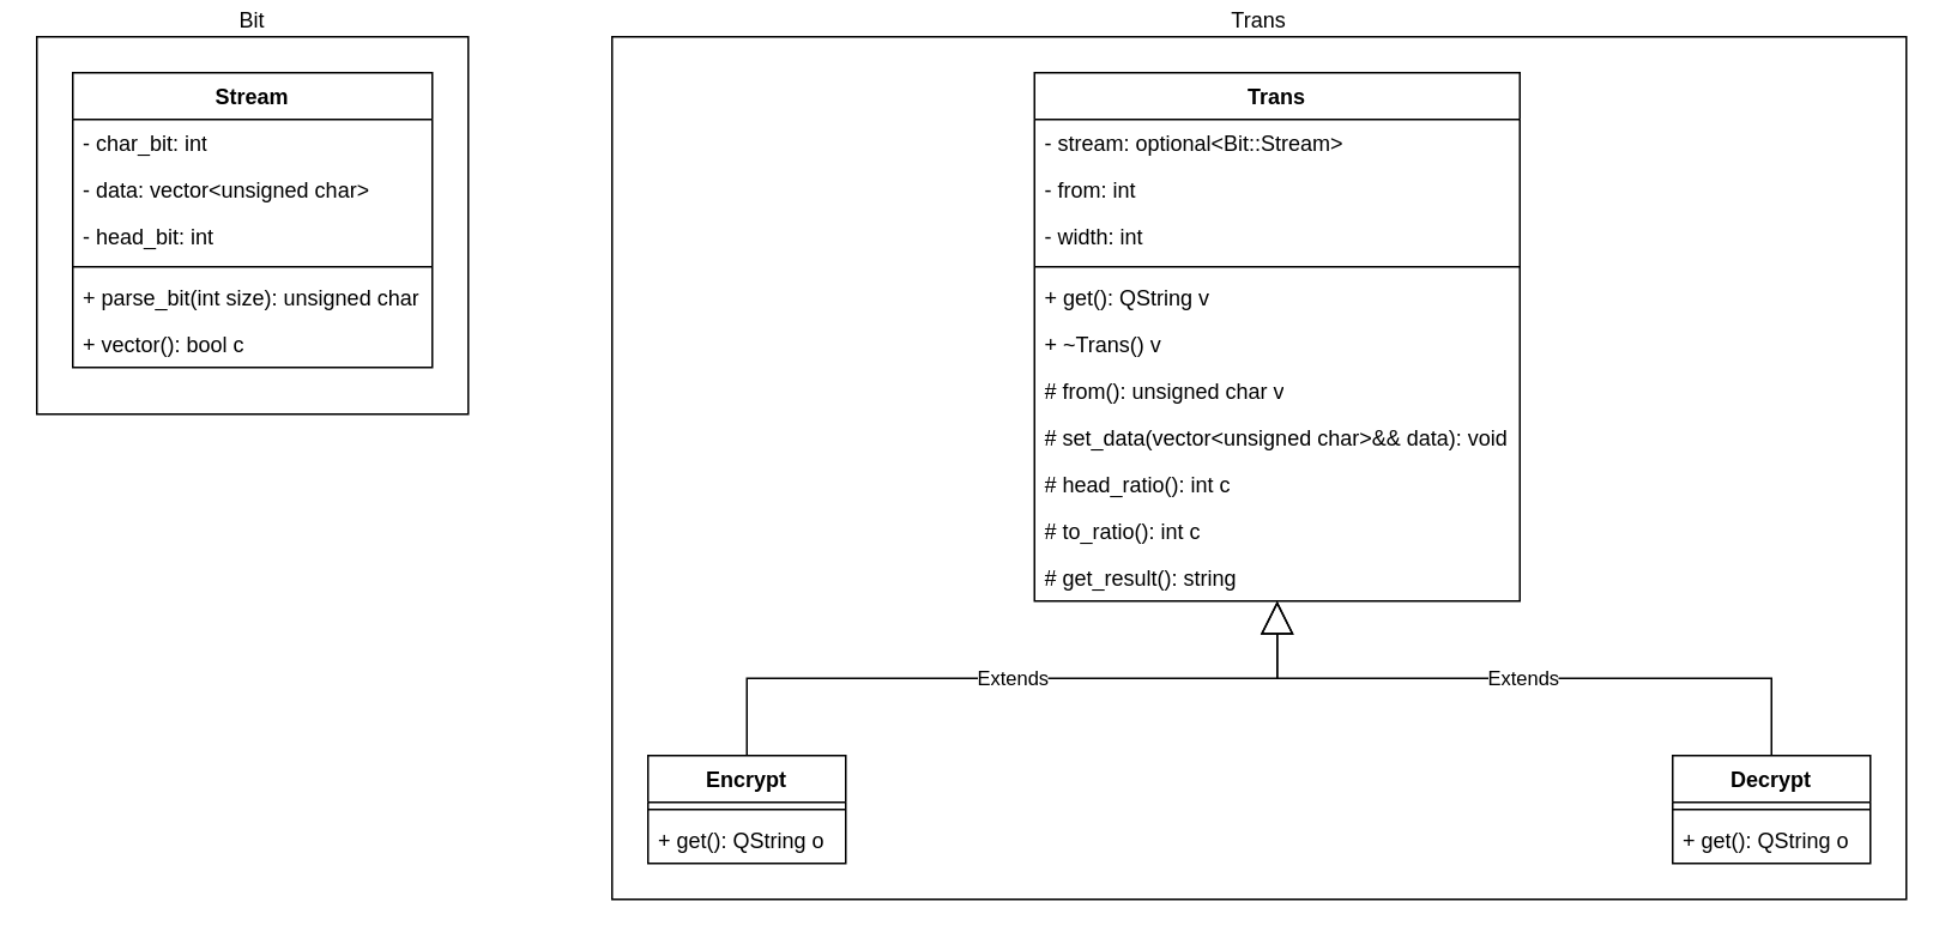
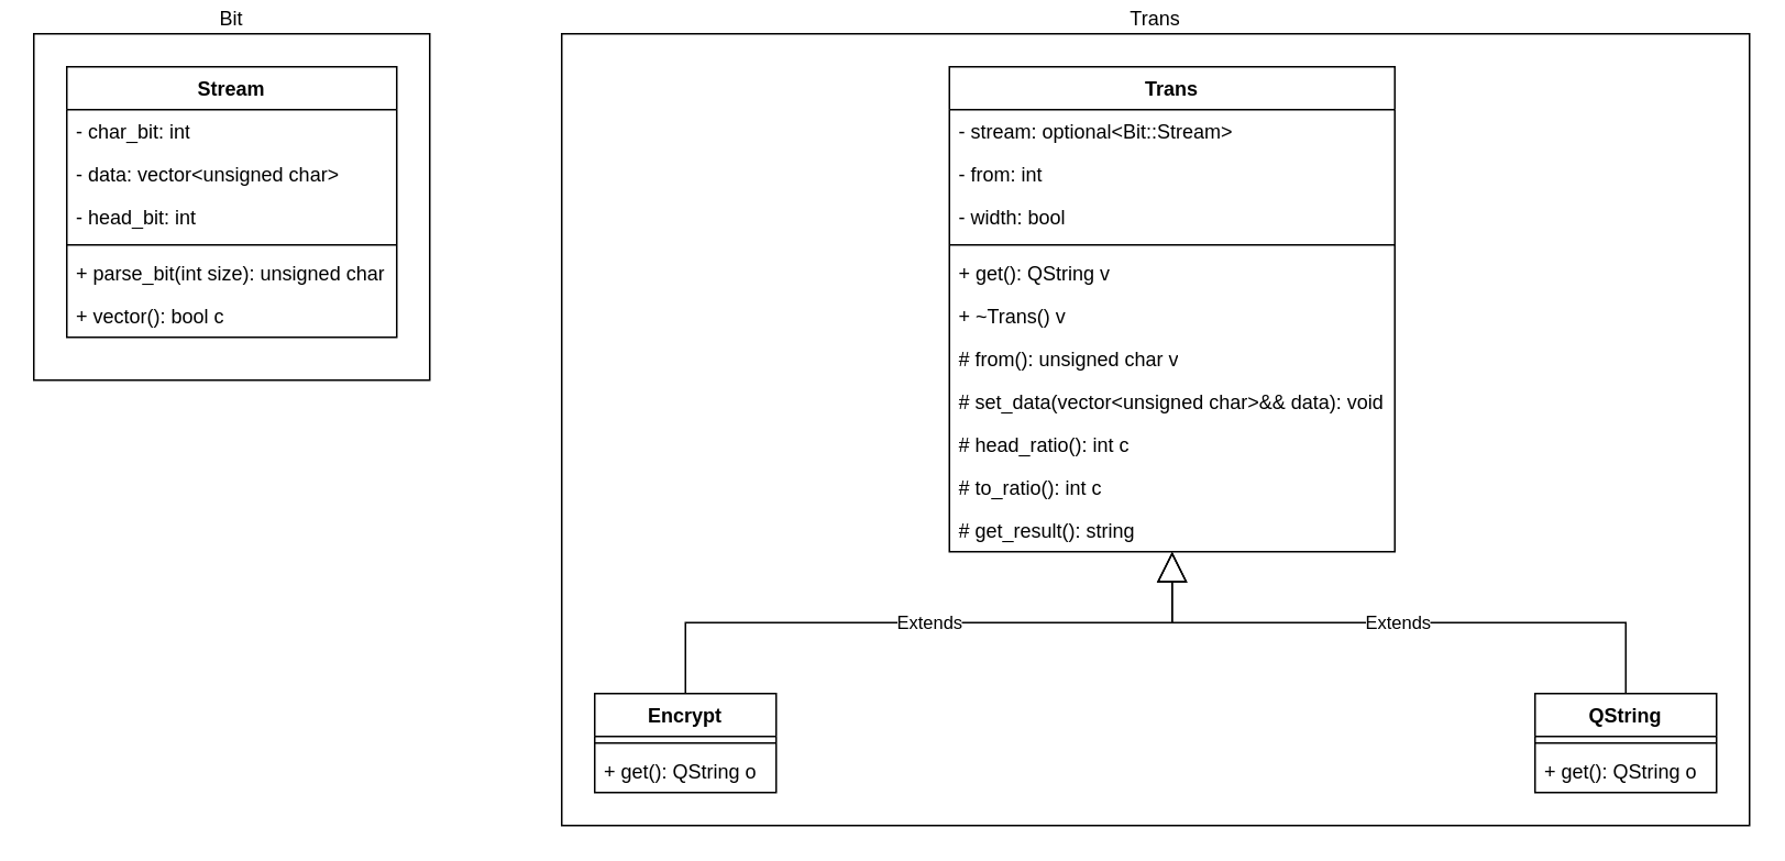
  <mxCell id="0" />
  <mxCell id="1" parent="0" />
  <mxCell id="2" value="Trans" style="rounded=0;whiteSpace=wrap;html=1;labelPosition=center;verticalLabelPosition=top;align=center;verticalAlign=bottom;fillColor=none;" parent="1" vertex="1"><mxGeometry x="340" y="20" width="720" height="480" as="geometry" /></mxCell>
  <mxCell id="3" value="Bit" style="rounded=0;whiteSpace=wrap;html=1;fillColor=none;labelPosition=center;verticalLabelPosition=top;align=center;verticalAlign=bottom;" parent="1" vertex="1"><mxGeometry x="20" y="20" width="240" height="210" as="geometry" /></mxCell>
  <mxCell id="4" value="Stream" style="swimlane;fontStyle=1;align=center;verticalAlign=top;childLayout=stackLayout;horizontal=1;startSize=26;horizontalStack=0;resizeParent=1;resizeParentMax=0;resizeLast=0;collapsible=1;marginBottom=0;whiteSpace=wrap;html=1;" parent="1" vertex="1"><mxGeometry x="40" y="40" width="200" height="164" as="geometry" /></mxCell>
  <mxCell id="5" value="- char_bit: int" style="text;strokeColor=none;fillColor=none;align=left;verticalAlign=top;spacingLeft=4;spacingRight=4;overflow=hidden;rotatable=0;points=[[0,0.5],[1,0.5]];portConstraint=eastwest;whiteSpace=wrap;html=1;" parent="4" vertex="1"><mxGeometry y="26" width="200" height="26" as="geometry" /></mxCell>
  <mxCell id="6" value="- data: vector&amp;lt;unsigned char&amp;gt;" style="text;strokeColor=none;fillColor=none;align=left;verticalAlign=top;spacingLeft=4;spacingRight=4;overflow=hidden;rotatable=0;points=[[0,0.5],[1,0.5]];portConstraint=eastwest;whiteSpace=wrap;html=1;" parent="4" vertex="1"><mxGeometry y="52" width="200" height="26" as="geometry" /></mxCell>
  <mxCell id="7" value="- head_bit: int" style="text;strokeColor=none;fillColor=none;align=left;verticalAlign=top;spacingLeft=4;spacingRight=4;overflow=hidden;rotatable=0;points=[[0,0.5],[1,0.5]];portConstraint=eastwest;whiteSpace=wrap;html=1;" parent="4" vertex="1"><mxGeometry y="78" width="200" height="26" as="geometry" /></mxCell>
  <mxCell id="8" value="" style="line;strokeWidth=1;fillColor=none;align=left;verticalAlign=middle;spacingTop=-1;spacingLeft=3;spacingRight=3;rotatable=0;labelPosition=right;points=[];portConstraint=eastwest;strokeColor=inherit;" parent="4" vertex="1"><mxGeometry y="104" width="200" height="8" as="geometry" /></mxCell>
  <mxCell id="9" value="+ parse_bit(int size): unsigned char" style="text;strokeColor=none;fillColor=none;align=left;verticalAlign=top;spacingLeft=4;spacingRight=4;overflow=hidden;rotatable=0;points=[[0,0.5],[1,0.5]];portConstraint=eastwest;whiteSpace=wrap;html=1;" parent="4" vertex="1"><mxGeometry y="112" width="200" height="26" as="geometry" /></mxCell>
  <mxCell id="10" value="+ vector(): bool c" style="text;strokeColor=none;fillColor=none;align=left;verticalAlign=top;spacingLeft=4;spacingRight=4;overflow=hidden;rotatable=0;points=[[0,0.5],[1,0.5]];portConstraint=eastwest;whiteSpace=wrap;html=1;" parent="4" vertex="1"><mxGeometry y="138" width="200" height="26" as="geometry" /></mxCell>
  <mxCell id="11" value="Trans" style="swimlane;fontStyle=1;align=center;verticalAlign=top;childLayout=stackLayout;horizontal=1;startSize=26;horizontalStack=0;resizeParent=1;resizeParentMax=0;resizeLast=0;collapsible=1;marginBottom=0;whiteSpace=wrap;html=1;" parent="1" vertex="1"><mxGeometry x="575" y="40" width="270" height="294" as="geometry" /></mxCell>
  <mxCell id="12" value="- stream: optional&amp;lt;Bit::Stream&amp;gt;" style="text;strokeColor=none;fillColor=none;align=left;verticalAlign=top;spacingLeft=4;spacingRight=4;overflow=hidden;rotatable=0;points=[[0,0.5],[1,0.5]];portConstraint=eastwest;whiteSpace=wrap;html=1;" parent="11" vertex="1"><mxGeometry y="26" width="270" height="26" as="geometry" /></mxCell>
  <mxCell id="13" value="- from: int" style="text;strokeColor=none;fillColor=none;align=left;verticalAlign=top;spacingLeft=4;spacingRight=4;overflow=hidden;rotatable=0;points=[[0,0.5],[1,0.5]];portConstraint=eastwest;whiteSpace=wrap;html=1;" vertex="1" parent="11"><mxGeometry y="52" width="270" height="26" as="geometry" /></mxCell>
- <mxCell id="14" value="- width: int" style="text;strokeColor=none;fillColor=none;align=left;verticalAlign=top;spacingLeft=4;spacingRight=4;overflow=hidden;rotatable=0;points=[[0,0.5],[1,0.5]];portConstraint=eastwest;whiteSpace=wrap;html=1;" parent="11" vertex="1"><mxGeometry y="78" width="270" height="26" as="geometry" /></mxCell>
+ <mxCell id="14" value="- width: bool" style="text;strokeColor=none;fillColor=none;align=left;verticalAlign=top;spacingLeft=4;spacingRight=4;overflow=hidden;rotatable=0;points=[[0,0.5],[1,0.5]];portConstraint=eastwest;whiteSpace=wrap;html=1;" parent="11" vertex="1"><mxGeometry y="78" width="270" height="26" as="geometry" /></mxCell>
  <mxCell id="15" value="" style="line;strokeWidth=1;fillColor=none;align=left;verticalAlign=middle;spacingTop=-1;spacingLeft=3;spacingRight=3;rotatable=0;labelPosition=right;points=[];portConstraint=eastwest;strokeColor=inherit;" parent="11" vertex="1"><mxGeometry y="104" width="270" height="8" as="geometry" /></mxCell>
  <mxCell id="16" value="+ get(): QString v" style="text;strokeColor=none;fillColor=none;align=left;verticalAlign=top;spacingLeft=4;spacingRight=4;overflow=hidden;rotatable=0;points=[[0,0.5],[1,0.5]];portConstraint=eastwest;whiteSpace=wrap;html=1;" parent="11" vertex="1"><mxGeometry y="112" width="270" height="26" as="geometry" /></mxCell>
  <mxCell id="17" value="+ ~Trans() v" style="text;strokeColor=none;fillColor=none;align=left;verticalAlign=top;spacingLeft=4;spacingRight=4;overflow=hidden;rotatable=0;points=[[0,0.5],[1,0.5]];portConstraint=eastwest;whiteSpace=wrap;html=1;" parent="11" vertex="1"><mxGeometry y="138" width="270" height="26" as="geometry" /></mxCell>
  <mxCell id="18" value="# from(): unsigned char v" style="text;strokeColor=none;fillColor=none;align=left;verticalAlign=top;spacingLeft=4;spacingRight=4;overflow=hidden;rotatable=0;points=[[0,0.5],[1,0.5]];portConstraint=eastwest;whiteSpace=wrap;html=1;" parent="11" vertex="1"><mxGeometry y="164" width="270" height="26" as="geometry" /></mxCell>
  <mxCell id="19" value="# set_data(vector&amp;lt;unsigned char&amp;gt;&amp;amp;&amp;amp; data): void" style="text;strokeColor=none;fillColor=none;align=left;verticalAlign=top;spacingLeft=4;spacingRight=4;overflow=hidden;rotatable=0;points=[[0,0.5],[1,0.5]];portConstraint=eastwest;whiteSpace=wrap;html=1;" parent="11" vertex="1"><mxGeometry y="190" width="270" height="26" as="geometry" /></mxCell>
  <mxCell id="20" value="# head_ratio(): int c" style="text;strokeColor=none;fillColor=none;align=left;verticalAlign=top;spacingLeft=4;spacingRight=4;overflow=hidden;rotatable=0;points=[[0,0.5],[1,0.5]];portConstraint=eastwest;whiteSpace=wrap;html=1;" parent="11" vertex="1"><mxGeometry y="216" width="270" height="26" as="geometry" /></mxCell>
  <mxCell id="21" value="# to_ratio(): int c" style="text;strokeColor=none;fillColor=none;align=left;verticalAlign=top;spacingLeft=4;spacingRight=4;overflow=hidden;rotatable=0;points=[[0,0.5],[1,0.5]];portConstraint=eastwest;whiteSpace=wrap;html=1;" parent="11" vertex="1"><mxGeometry y="242" width="270" height="26" as="geometry" /></mxCell>
  <mxCell id="22" value="# get_result(): string" style="text;strokeColor=none;fillColor=none;align=left;verticalAlign=top;spacingLeft=4;spacingRight=4;overflow=hidden;rotatable=0;points=[[0,0.5],[1,0.5]];portConstraint=eastwest;whiteSpace=wrap;html=1;" parent="11" vertex="1"><mxGeometry y="268" width="270" height="26" as="geometry" /></mxCell>
  <mxCell id="23" value="Encrypt" style="swimlane;fontStyle=1;align=center;verticalAlign=top;childLayout=stackLayout;horizontal=1;startSize=26;horizontalStack=0;resizeParent=1;resizeParentMax=0;resizeLast=0;collapsible=1;marginBottom=0;whiteSpace=wrap;html=1;" parent="1" vertex="1"><mxGeometry x="360" y="420" width="110" height="60" as="geometry" /></mxCell>
  <mxCell id="24" value="" style="line;strokeWidth=1;fillColor=none;align=left;verticalAlign=middle;spacingTop=-1;spacingLeft=3;spacingRight=3;rotatable=0;labelPosition=right;points=[];portConstraint=eastwest;strokeColor=inherit;" parent="23" vertex="1"><mxGeometry y="26" width="110" height="8" as="geometry" /></mxCell>
  <mxCell id="25" value="+ get(): QString o" style="text;strokeColor=none;fillColor=none;align=left;verticalAlign=top;spacingLeft=4;spacingRight=4;overflow=hidden;rotatable=0;points=[[0,0.5],[1,0.5]];portConstraint=eastwest;whiteSpace=wrap;html=1;" parent="23" vertex="1"><mxGeometry y="34" width="110" height="26" as="geometry" /></mxCell>
- <mxCell id="26" value="Decrypt" style="swimlane;fontStyle=1;align=center;verticalAlign=top;childLayout=stackLayout;horizontal=1;startSize=26;horizontalStack=0;resizeParent=1;resizeParentMax=0;resizeLast=0;collapsible=1;marginBottom=0;whiteSpace=wrap;html=1;" parent="1" vertex="1"><mxGeometry x="930" y="420" width="110" height="60" as="geometry" /></mxCell>
+ <mxCell id="26" value="QString" style="swimlane;fontStyle=1;align=center;verticalAlign=top;childLayout=stackLayout;horizontal=1;startSize=26;horizontalStack=0;resizeParent=1;resizeParentMax=0;resizeLast=0;collapsible=1;marginBottom=0;whiteSpace=wrap;html=1;" parent="1" vertex="1"><mxGeometry x="930" y="420" width="110" height="60" as="geometry" /></mxCell>
  <mxCell id="27" value="" style="line;strokeWidth=1;fillColor=none;align=left;verticalAlign=middle;spacingTop=-1;spacingLeft=3;spacingRight=3;rotatable=0;labelPosition=right;points=[];portConstraint=eastwest;strokeColor=inherit;" parent="26" vertex="1"><mxGeometry y="26" width="110" height="8" as="geometry" /></mxCell>
  <mxCell id="28" value="+ get(): QString o" style="text;strokeColor=none;fillColor=none;align=left;verticalAlign=top;spacingLeft=4;spacingRight=4;overflow=hidden;rotatable=0;points=[[0,0.5],[1,0.5]];portConstraint=eastwest;whiteSpace=wrap;html=1;" parent="26" vertex="1"><mxGeometry y="34" width="110" height="26" as="geometry" /></mxCell>
  <mxCell id="29" value="Extends" style="endArrow=block;endSize=16;endFill=0;html=1;rounded=0;edgeStyle=elbowEdgeStyle;elbow=vertical;" parent="1" source="23" target="11" edge="1"><mxGeometry width="160" relative="1" as="geometry"><mxPoint x="160" y="220" as="sourcePoint" /><mxPoint x="320" y="220" as="targetPoint" /></mxGeometry></mxCell>
  <mxCell id="30" value="Extends" style="endArrow=block;endSize=16;endFill=0;html=1;rounded=0;edgeStyle=elbowEdgeStyle;elbow=vertical;" parent="1" source="26" target="11" edge="1"><mxGeometry width="160" relative="1" as="geometry"><mxPoint x="160" y="220" as="sourcePoint" /><mxPoint x="320" y="220" as="targetPoint" /></mxGeometry></mxCell>
